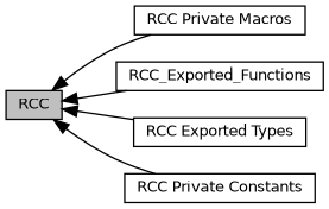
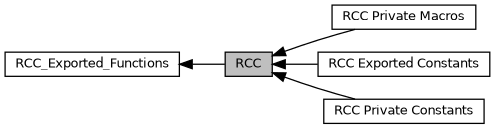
  digraph {
    rankdir=LR
    node [color=black fillcolor=white fontname=Helvetica fontsize=10 shape=box style=filled]
    edge [dir=back fontname=Helvetica fontsize=10 labelfontname=Helvetica labelfontsize=10 shape=plaintext style=solid]
    n1 [height=0.2 label="RCC Private Macros" width=0.4]
    n2 [height=0.2 label=RCC_Exported_Functions width=0.4]
    n3 [fillcolor=grey75 fontcolor=black height=0.2 label=RCC width=0.4]
-   n4 [height=0.2 label="RCC Exported Types" width=0.4]
+   n4 [height=0.2 label="RCC Exported Constants" width=0.4]
    n5 [height=0.2 label="RCC Private Constants" width=0.4]
    n3 -> n1
-   n3 -> n2
+   n2 -> n3
    n3 -> n4
    n3 -> n5
  }
